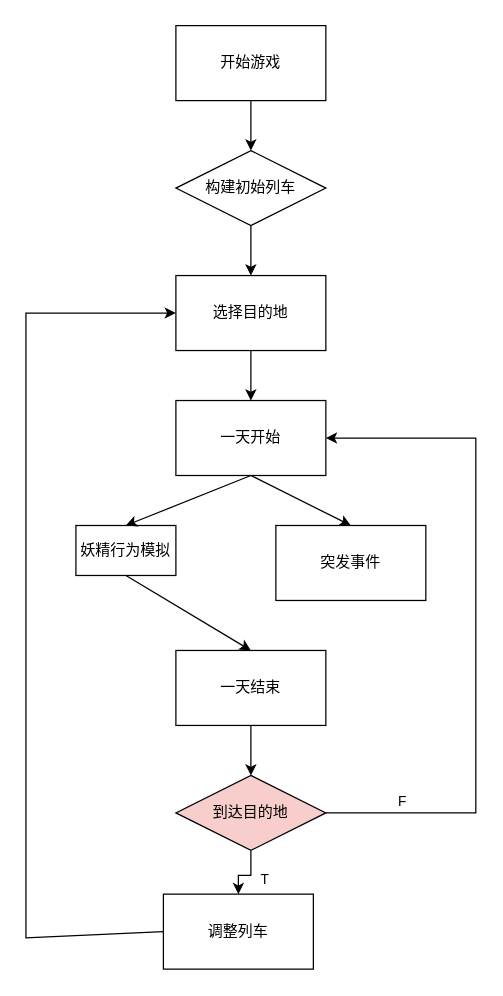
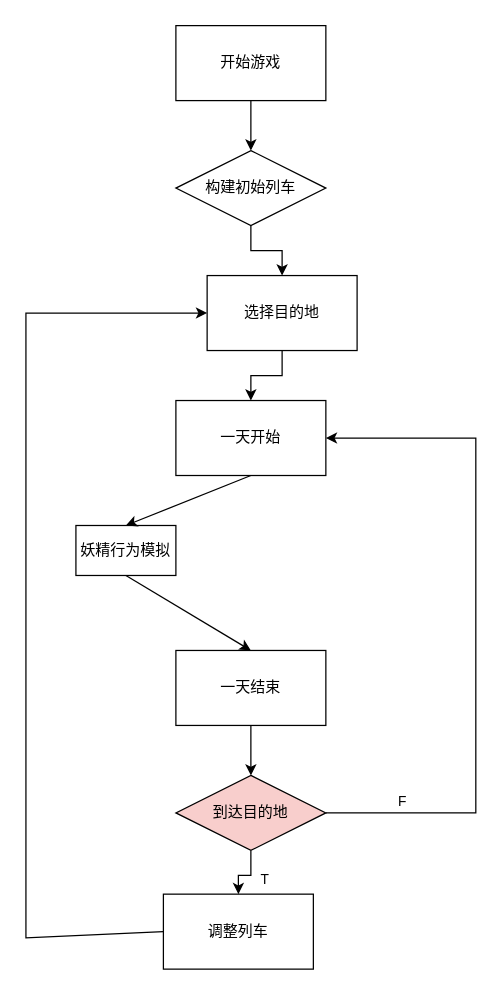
  <mxCell id="0" />
  <mxCell id="1" parent="0" />
  <mxCell id="2" value="" style="edgeStyle=orthogonalEdgeStyle;rounded=0;orthogonalLoop=1;jettySize=auto;html=1;" edge="1" parent="1" source="3" target="5"><mxGeometry relative="1" as="geometry" /></mxCell>
  <mxCell id="3" value="开始游戏" style="rounded=0;whiteSpace=wrap;html=1;" vertex="1" parent="1"><mxGeometry x="140" y="20" width="120" height="60" as="geometry" /></mxCell>
  <mxCell id="4" value="" style="edgeStyle=orthogonalEdgeStyle;rounded=0;orthogonalLoop=1;jettySize=auto;html=1;" edge="1" parent="1" source="5" target="7"><mxGeometry relative="1" as="geometry" /></mxCell>
  <mxCell id="5" value="构建初始列车" style="rhombus;whiteSpace=wrap;html=1;" vertex="1" parent="1"><mxGeometry x="140" y="120" width="120" height="60" as="geometry" /></mxCell>
  <mxCell id="6" value="" style="edgeStyle=orthogonalEdgeStyle;rounded=0;orthogonalLoop=1;jettySize=auto;html=1;" edge="1" parent="1" source="7" target="8"><mxGeometry relative="1" as="geometry" /></mxCell>
- <mxCell id="7" value="选择目的地" style="rounded=0;whiteSpace=wrap;html=1;" vertex="1" parent="1"><mxGeometry x="140" y="220" width="120" height="60" as="geometry" /></mxCell>
+ <mxCell id="7" value="选择目的地" style="rounded=0;whiteSpace=wrap;html=1;" vertex="1" parent="1"><mxGeometry x="165" y="220" width="120" height="60" as="geometry" /></mxCell>
  <mxCell id="8" value="一天开始" style="rounded=0;whiteSpace=wrap;html=1;" vertex="1" parent="1"><mxGeometry x="140" y="320" width="120" height="60" as="geometry" /></mxCell>
  <mxCell id="9" value="妖精行为模拟" style="rounded=0;whiteSpace=wrap;html=1;" vertex="1" parent="1"><mxGeometry x="60" y="420" width="80" height="40" as="geometry" /></mxCell>
  <mxCell id="10" value="" style="edgeStyle=orthogonalEdgeStyle;rounded=0;orthogonalLoop=1;jettySize=auto;html=1;" edge="1" parent="1" source="11" target="20"><mxGeometry relative="1" as="geometry" /></mxCell>
  <mxCell id="11" value="一天结束" style="rounded=0;whiteSpace=wrap;html=1;" vertex="1" parent="1"><mxGeometry x="140" y="520" width="120" height="60" as="geometry" /></mxCell>
  <mxCell id="12" value="" style="endArrow=classic;html=1;rounded=0;entryX=0.5;entryY=0;entryDx=0;entryDy=0;exitX=0.5;exitY=1;exitDx=0;exitDy=0;" edge="1" parent="1" source="8" target="9"><mxGeometry width="50" height="50" relative="1" as="geometry"><mxPoint x="260" y="420" as="sourcePoint" /><mxPoint x="310" y="370" as="targetPoint" /></mxGeometry></mxCell>
- <mxCell id="13" value="" style="endArrow=classic;html=1;rounded=0;exitX=0.5;exitY=1;exitDx=0;exitDy=0;entryX=0.5;entryY=0;entryDx=0;entryDy=0;" edge="1" parent="1" source="8" target="14"><mxGeometry width="50" height="50" relative="1" as="geometry"><mxPoint x="320" y="420" as="sourcePoint" /><mxPoint x="280" y="410" as="targetPoint" /></mxGeometry></mxCell>
- <mxCell id="14" value="突发事件" style="rounded=0;whiteSpace=wrap;html=1;" vertex="1" parent="1"><mxGeometry x="220" y="420" width="120" height="60" as="geometry" /></mxCell>
  <mxCell id="15" value="" style="endArrow=classic;html=1;rounded=0;exitX=0.5;exitY=1;exitDx=0;exitDy=0;entryX=0.5;entryY=0;entryDx=0;entryDy=0;" edge="1" parent="1" source="9" target="11"><mxGeometry width="50" height="50" relative="1" as="geometry"><mxPoint x="110" y="540" as="sourcePoint" /><mxPoint x="160" y="490" as="targetPoint" /></mxGeometry></mxCell>
  <mxCell id="16" value="" style="endArrow=classic;html=1;rounded=0;entryX=1;entryY=0.5;entryDx=0;entryDy=0;exitX=1;exitY=0.5;exitDx=0;exitDy=0;" edge="1" parent="1" source="20" target="8"><mxGeometry width="50" height="50" relative="1" as="geometry"><mxPoint x="270" y="650" as="sourcePoint" /><mxPoint x="350" y="330" as="targetPoint" /><Array as="points"><mxPoint x="380" y="650" /><mxPoint x="380" y="350" /></Array></mxGeometry></mxCell>
  <mxCell id="17" value="F" style="edgeLabel;html=1;align=center;verticalAlign=middle;resizable=0;points=[];" vertex="1" connectable="0" parent="16"><mxGeometry x="-0.841" y="-2" relative="1" as="geometry"><mxPoint x="17" y="-12" as="offset" /></mxGeometry></mxCell>
  <mxCell id="18" value="" style="edgeStyle=orthogonalEdgeStyle;rounded=0;orthogonalLoop=1;jettySize=auto;html=1;" edge="1" parent="1" source="20" target="21"><mxGeometry relative="1" as="geometry" /></mxCell>
  <mxCell id="19" value="T" style="edgeLabel;html=1;align=center;verticalAlign=middle;resizable=0;points=[];" vertex="1" connectable="0" parent="18"><mxGeometry x="-0.233" y="-1" relative="1" as="geometry"><mxPoint x="11" y="5" as="offset" /></mxGeometry></mxCell>
  <mxCell id="20" value="到达目的地" style="rhombus;whiteSpace=wrap;html=1;fillColor=#f8cecc;" vertex="1" parent="1"><mxGeometry x="140" y="620" width="120" height="60" as="geometry" /></mxCell>
  <mxCell id="21" value="调整列车" style="rounded=0;whiteSpace=wrap;html=1;" vertex="1" parent="1"><mxGeometry x="130" y="715" width="120" height="60" as="geometry" /></mxCell>
  <mxCell id="22" value="" style="endArrow=classic;html=1;rounded=0;entryX=0;entryY=0.5;entryDx=0;entryDy=0;exitX=0;exitY=0.5;exitDx=0;exitDy=0;" edge="1" parent="1" source="21" target="7"><mxGeometry width="50" height="50" relative="1" as="geometry"><mxPoint x="10" y="710" as="sourcePoint" /><mxPoint x="60" y="660" as="targetPoint" /><Array as="points"><mxPoint x="20" y="750" /><mxPoint x="20" y="250" /></Array></mxGeometry></mxCell>
